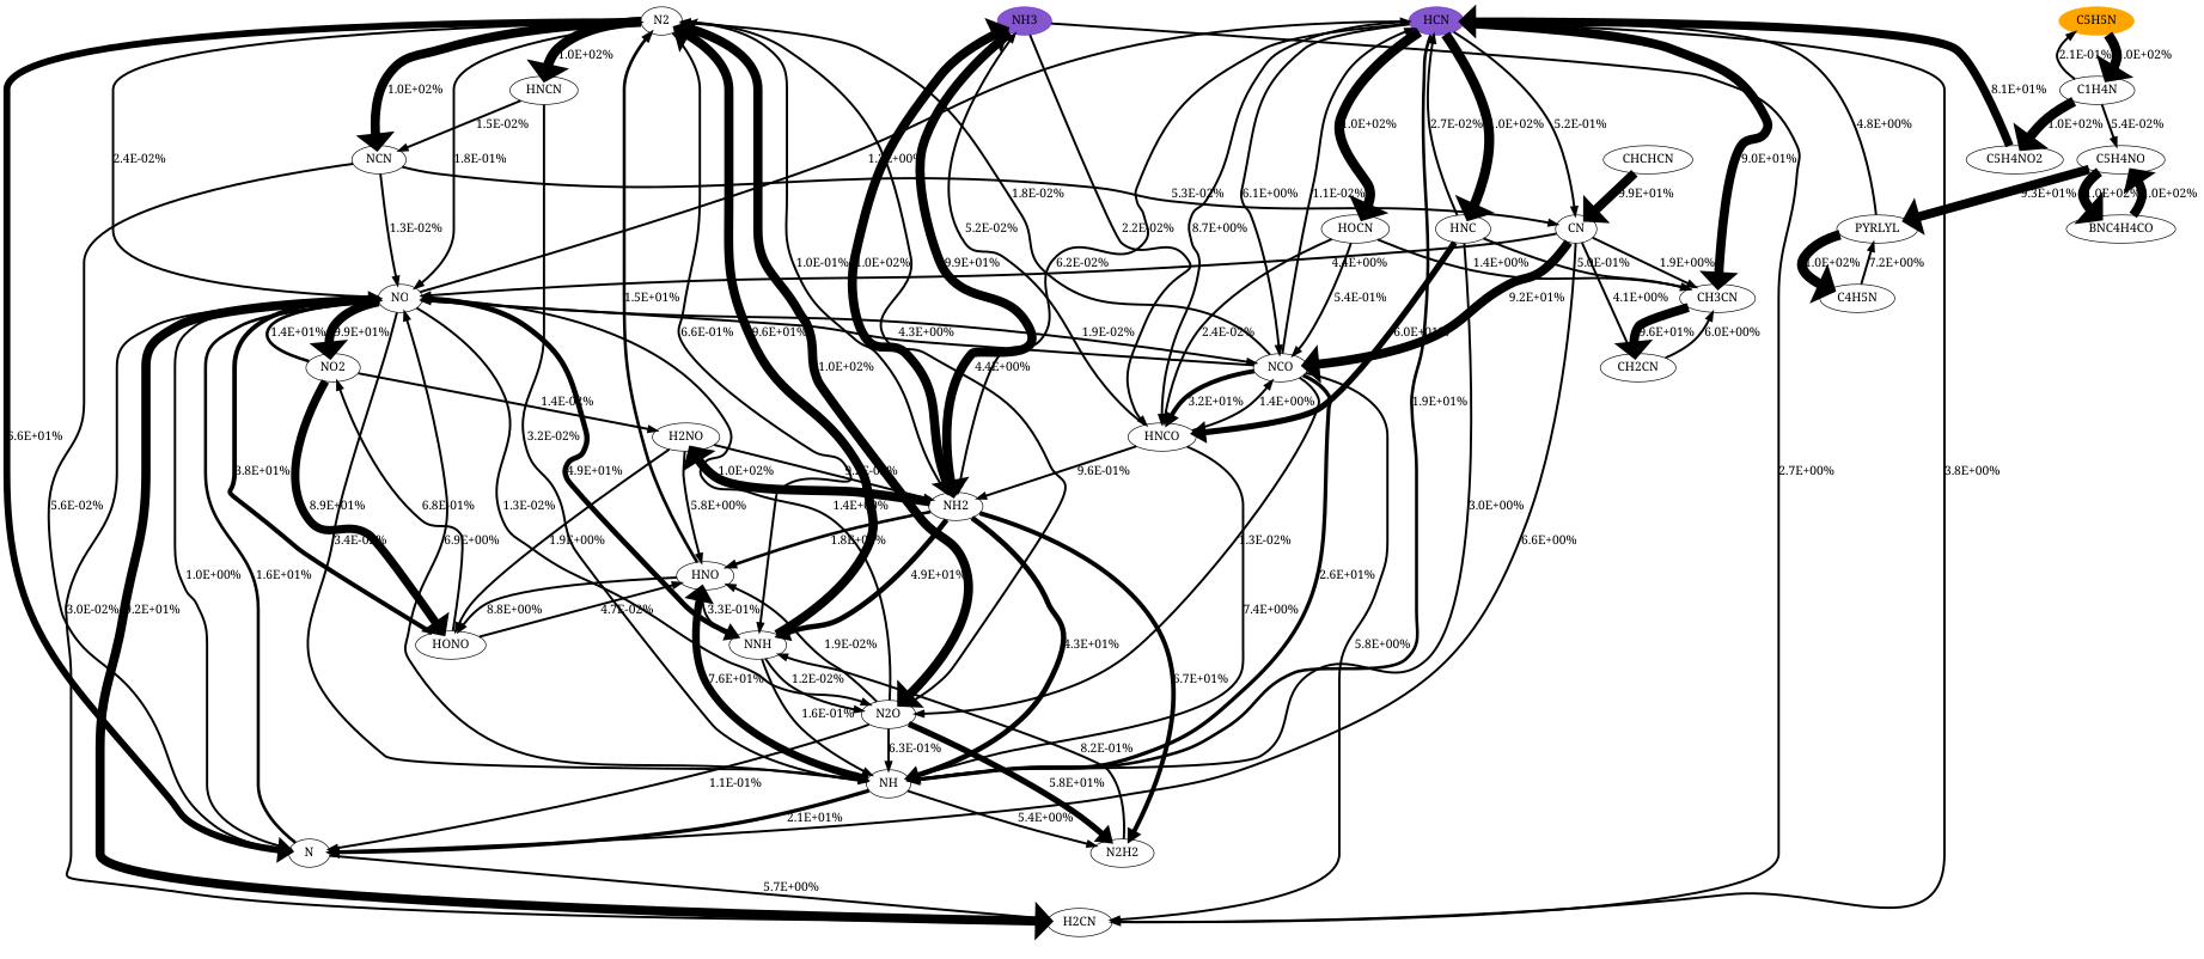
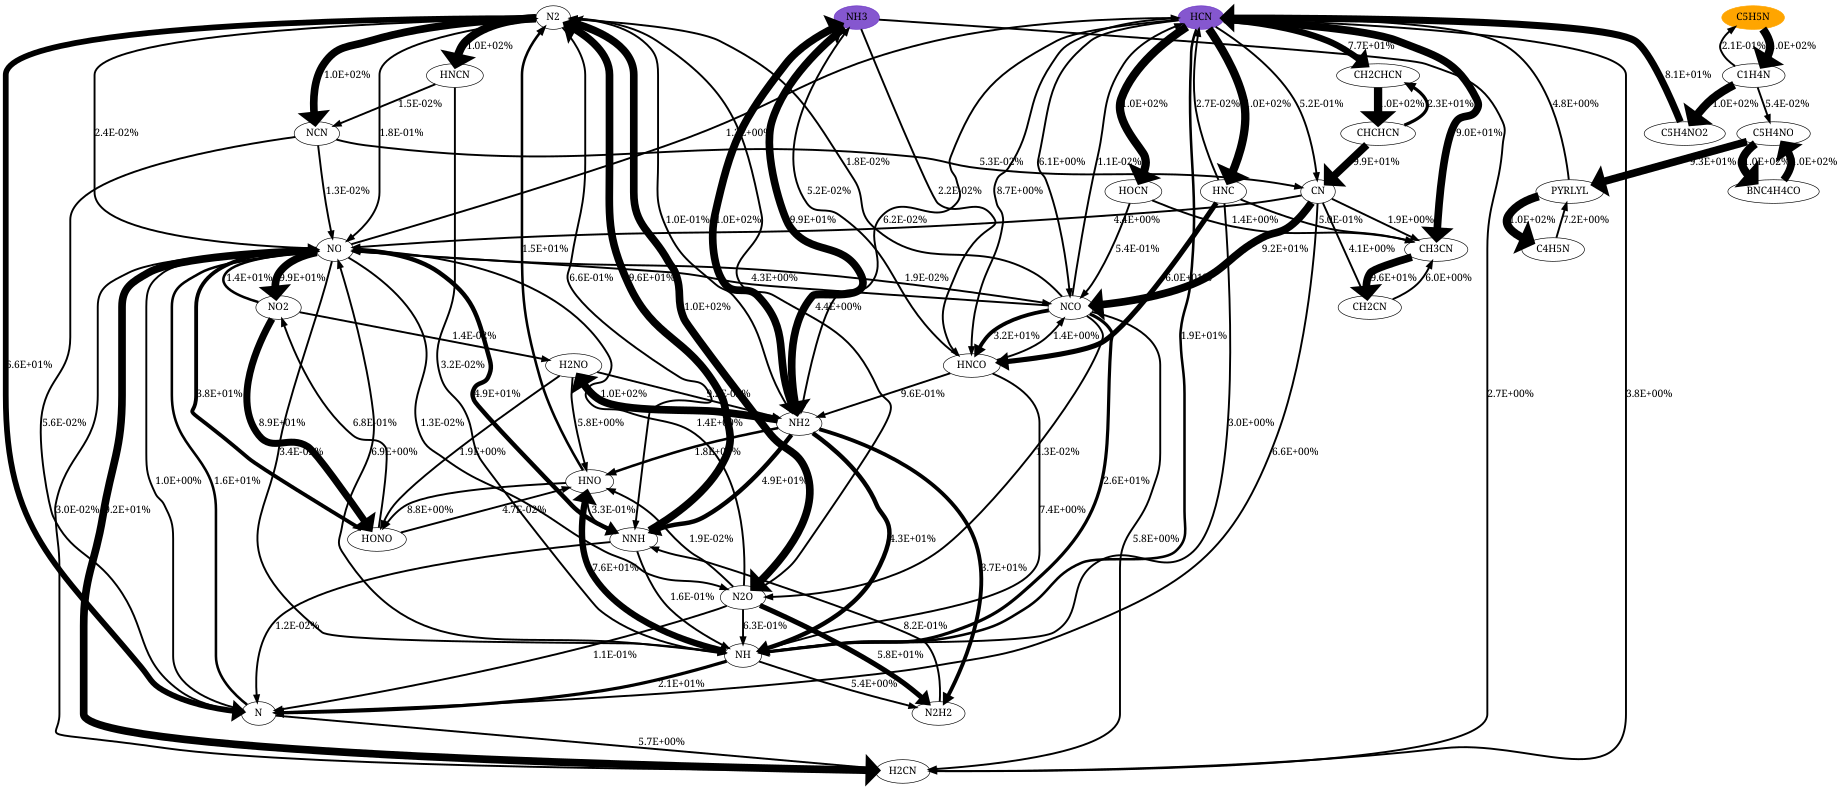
  digraph {
    b="0,0,1558,558"
    rankdir=TB
    splines=True
    node [fontname=serif fontsize=16]
    edge [fontcolor=black fontname=serif fontsize=16 penwidth=3]
    N2
    HCN [color="#500dbab1" fillcolor="#500dbab1" style=filled]
    C5H5N [color=orange fillcolor=orange style=filled]
    NH3 [color="#500dbab1" fillcolor="#500dbab1" style=filled]
    NO
    NNH
    N
    N2O
    NH2
    NCN
    HNCN
    NH
    NCO
    HNCO
    HNC
    CN
+   CH2CHCN
    HOCN
    CH3CN
    n20 [label=C1H4N]
    H2CN
    NO2
    N2H2
    HNO
    HONO
    H2NO
    CH2CN
    CHCHCN
    C5H4NO
    C5H4NO2
    PYRLYL
    BNC4H4CO
    C4H5N
    subgraph sub_1 {
      rank=source
      N2
      HCN
      C5H5N
      NH3
    }
    N2 -> NO [label="1.8E-01%"]
    N2 -> NNH [label="6.6E-01%"]
    N2 -> N [label="6.6E+01%" penwidth=9]
    N2 -> N2O [label="1.0E+02%" penwidth=12]
    N2 -> NH2 [label="1.0E-01%"]
    N2 -> NCN [label="1.0E+02%" penwidth=12]
    N2 -> HNCN [label="1.0E+02%" penwidth=13]
    HCN -> NH2 [label="6.2E-02%"]
    HCN -> NH [label="1.9E+01%" penwidth=4]
    HCN -> NCO [label="6.1E+00%"]
    HCN -> HNCO [label="8.7E+00%"]
    HCN -> HNC [label="1.0E+02%" penwidth=13]
    HCN -> CN [label="5.2E-01%"]
+   HCN -> CH2CHCN [label="7.7E+01%" penwidth=10]
    HCN -> HOCN [label="1.0E+02%" penwidth=13]
    HCN -> CH3CN [label="9.0E+01%" penwidth=12]
    C5H5N -> n20 [label="1.0E+02%" penwidth=13]
    NH3 -> NH2 [label="9.9E+01%" penwidth=12]
    NH3 -> HNCO [label="2.2E-02%"]
    NH3 -> H2CN [label="2.7E+00%"]
    NO -> N2 [label="2.4E-02%"]
    NO -> HCN [label="1.3E+00%"]
    NO -> NNH [label="4.9E+01%" penwidth=7]
    NO -> N [label="1.0E+00%"]
    NO -> N2O [label="1.3E-02%"]
    NO -> NH [label="3.4E-02%"]
    NO -> NCO [label="1.9E-02%"]
    NO -> H2CN [label="9.2E+01%" penwidth=12]
    NO -> NO2 [label="9.9E+01%" penwidth=12]
    NNH -> N2 [label="9.6E+01%" penwidth=12]
-   NNH -> N2O [label="1.2E-02%"]
+   NNH -> N [label="1.2E-02%"]
    NNH -> NH [label="1.6E-01%"]
    N -> NO [label="1.6E+01%" penwidth=4]
    N -> H2CN [label="5.7E+00%"]
    N2O -> N2 [label="4.4E+00%"]
    N2O -> NO [label="1.4E+00%"]
    N2O -> N [label="1.1E-01%"]
    N2O -> NH [label="6.3E-01%"]
    N2O -> N2H2 [label="5.8E+01%" penwidth=8]
    N2O -> HNO [label="1.9E-02%"]
    NH2 -> NH3 [label="1.0E+02%" penwidth=12]
    NH2 -> NNH [label="4.9E+01%" penwidth=7]
    NH2 -> NH [label="4.3E+01%" penwidth=7]
-   NH2 -> N2H2 [label="6.7E+01%" penwidth=6]
+   NH2 -> N2H2 [label="3.7E+01%" penwidth=6]
    NH2 -> HNO [label="1.8E+01%" penwidth=4]
    NH2 -> H2NO [label="1.0E+02%" penwidth=12]
    NCN -> NO [label="1.3E-02%"]
    NCN -> N [label="5.6E-02%"]
    NCN -> CN [label="5.3E-02%"]
    HNCN -> NCN [label="1.5E-02%"]
    HNCN -> NH [label="3.2E-02%"]
    NH -> NO [label="6.9E+00%"]
    NH -> N [label="2.1E+01%" penwidth=5]
    NH -> N2H2 [label="5.4E+00%"]
    NH -> HNO [label="7.6E+01%" penwidth=10]
    NCO -> N2 [label="1.8E-02%"]
    NCO -> HCN [label="1.1E-02%"]
    NCO -> NO [label="4.3E+00%"]
    NCO -> N2O [label="1.3E-02%"]
    NCO -> NH [label="2.6E+01%" penwidth=5]
    NCO -> HNCO [label="3.2E+01%" penwidth=6]
    NCO -> H2CN [label="5.8E+00%"]
    HNCO -> NH3 [label="5.2E-02%"]
    HNCO -> NH2 [label="9.6E-01%"]
    HNCO -> NH [label="7.4E+00%"]
    HNCO -> NCO [label="1.4E+00%"]
    HNC -> HCN [label="2.7E-02%"]
    HNC -> NH [label="3.0E+00%"]
    HNC -> HNCO [label="6.0E+01%" penwidth=8]
    HNC -> CH3CN [label="5.0E-01%"]
    CN -> NO [label="4.4E+00%"]
    CN -> N [label="6.6E+00%"]
    CN -> NCO [label="9.2E+01%" penwidth=12]
    CN -> CH3CN [label="1.9E+00%"]
    CN -> CH2CN [label="4.1E+00%"]
+   CH2CHCN -> CHCHCN [label="1.0E+02%" penwidth=13]
    HOCN -> NCO [label="5.4E-01%"]
-   HOCN -> HNCO [label="2.4E-02%"]
    HOCN -> CH3CN [label="1.4E+00%"]
    CH3CN -> CH2CN [label="9.6E+01%" penwidth=12]
    n20 -> C5H5N [label="2.1E-01%"]
    n20 -> C5H4NO [label="5.4E-02%"]
    n20 -> C5H4NO2 [label="1.0E+02%" penwidth=13]
    H2CN -> HCN [label="3.8E+00%"]
    H2CN -> NO [label="3.0E-02%"]
    NO2 -> NO [label="1.4E+01%" penwidth=4]
    NO2 -> HONO [label="8.9E+01%" penwidth=11]
    NO2 -> H2NO [label="1.4E-02%"]
    N2H2 -> NNH [label="8.2E-01%"]
    HNO -> N2 [label="1.5E+01%" penwidth=4]
    HNO -> NNH [label="3.3E-01%"]
    HNO -> HONO [label="8.8E+00%"]
    HONO -> NO [label="3.8E+01%" penwidth=6]
    HONO -> NO2 [label="6.8E-01%"]
    HONO -> HNO [label="4.7E-02%"]
    H2NO -> NH2 [label="9.2E-02%"]
    H2NO -> HNO [label="5.8E+00%"]
    H2NO -> HONO [label="1.9E+00%"]
    CH2CN -> CH3CN [label="6.0E+00%"]
    CHCHCN -> CN [label="9.9E+01%" penwidth=12]
+   CHCHCN -> CH2CHCN [label="2.3E+01%" penwidth=5]
    C5H4NO -> PYRLYL [label="9.3E+01%" penwidth=12]
    C5H4NO -> BNC4H4CO [label="1.0E+02%" penwidth=13]
    C5H4NO2 -> HCN [label="8.1E+01%" penwidth=11]
    PYRLYL -> HCN [label="4.8E+00%"]
    PYRLYL -> C4H5N [label="1.0E+02%" penwidth=13]
    BNC4H4CO -> C5H4NO [label="1.0E+02%" penwidth=12]
    C4H5N -> PYRLYL [label="7.2E+00%"]
  }
